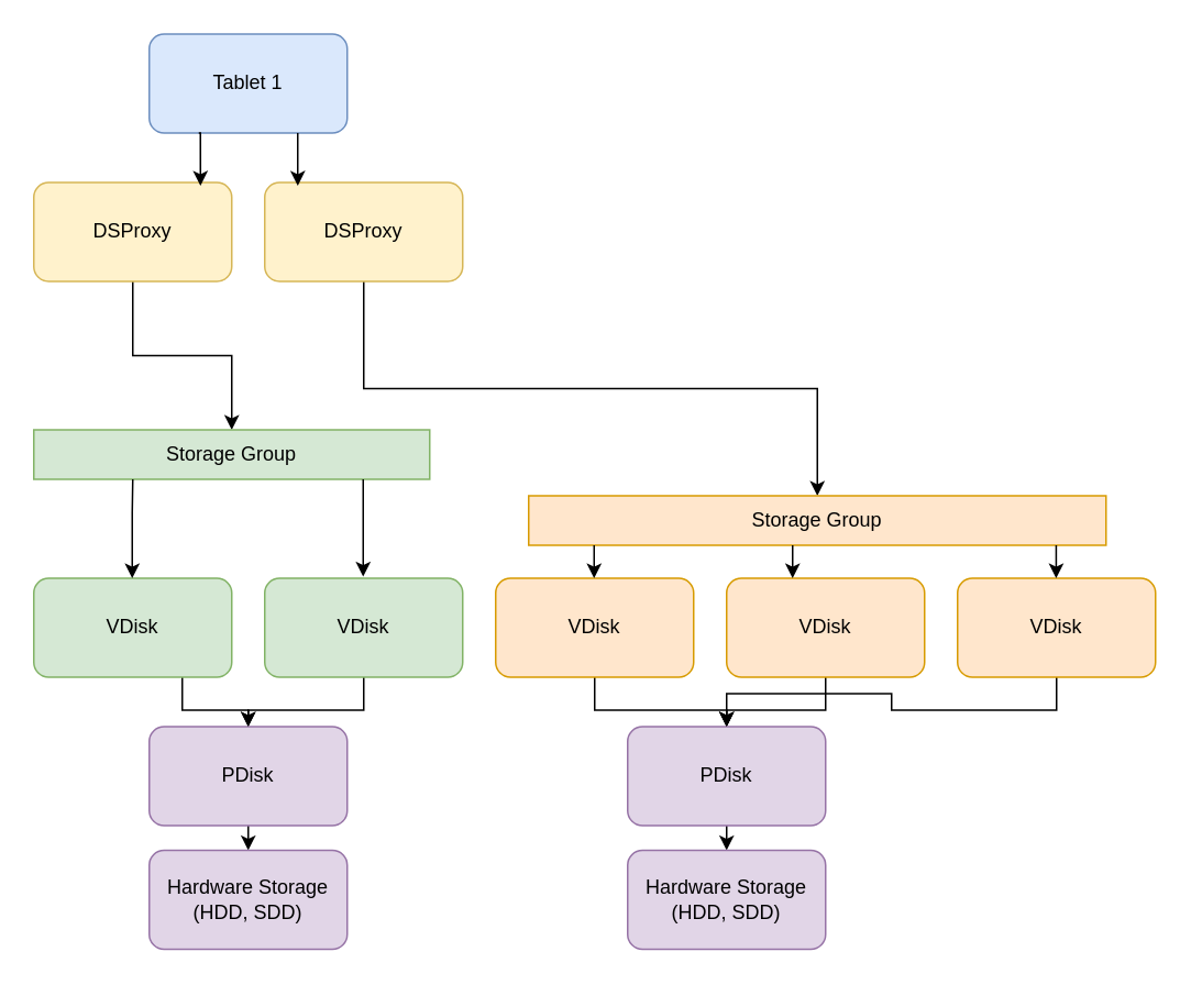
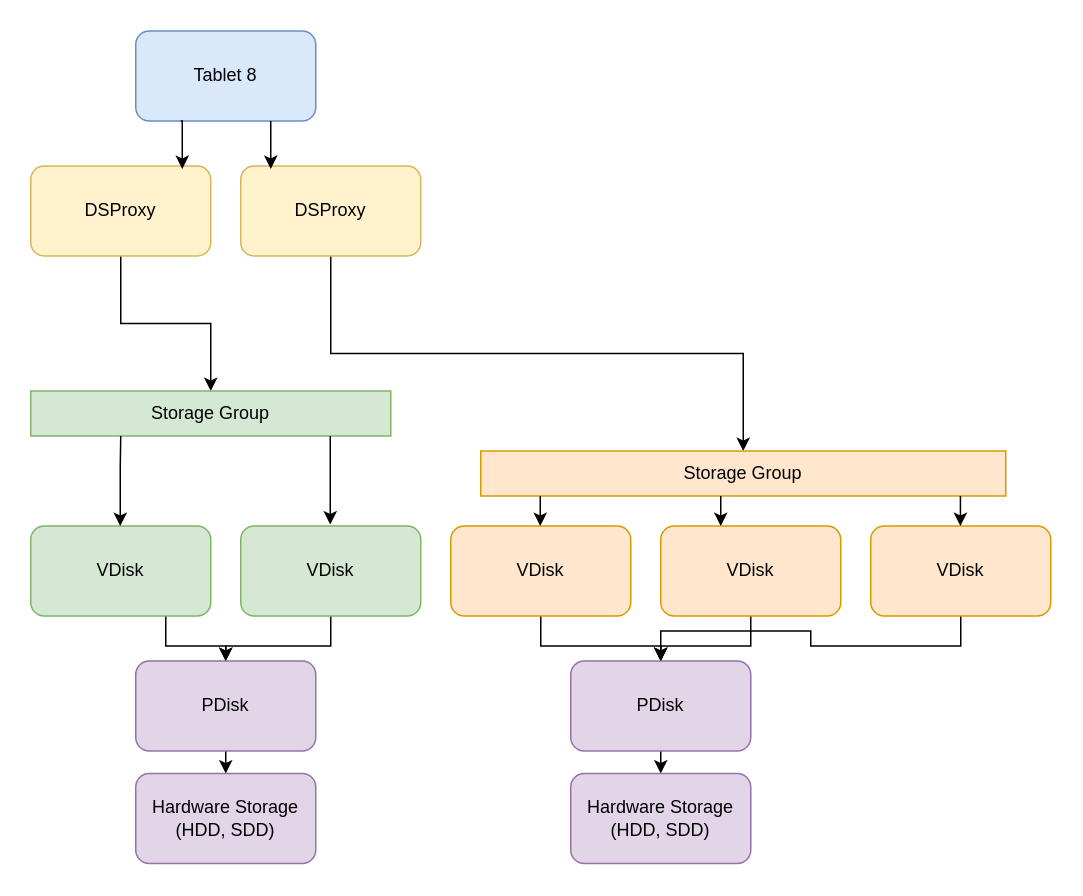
  <mxCell id="0" />
  <mxCell id="1" parent="0" />
- <mxCell id="2" value="Tablet 1" style="rounded=1;whiteSpace=wrap;html=1;fillColor=#dae8fc;strokeColor=#6c8ebf;" parent="1" vertex="1"><mxGeometry x="90" y="20" width="120" height="60" as="geometry" /></mxCell>
+ <mxCell id="2" value="Tablet 8" style="rounded=1;whiteSpace=wrap;html=1;fillColor=#dae8fc;strokeColor=#6c8ebf;" parent="1" vertex="1"><mxGeometry x="90" y="20" width="120" height="60" as="geometry" /></mxCell>
  <mxCell id="3" style="edgeStyle=orthogonalEdgeStyle;rounded=0;orthogonalLoop=1;jettySize=auto;html=1;exitX=0.5;exitY=1;exitDx=0;exitDy=0;" parent="1" source="4" target="23" edge="1"><mxGeometry relative="1" as="geometry" /></mxCell>
  <mxCell id="4" value="DSProxy" style="rounded=1;whiteSpace=wrap;html=1;fillColor=#fff2cc;strokeColor=#d6b656;" parent="1" vertex="1"><mxGeometry x="20" y="110" width="120" height="60" as="geometry" /></mxCell>
  <mxCell id="5" style="edgeStyle=orthogonalEdgeStyle;rounded=0;orthogonalLoop=1;jettySize=auto;html=1;exitX=0.5;exitY=1;exitDx=0;exitDy=0;" parent="1" source="6" target="24" edge="1"><mxGeometry relative="1" as="geometry" /></mxCell>
  <mxCell id="6" value="DSProxy" style="rounded=1;whiteSpace=wrap;html=1;fillColor=#fff2cc;strokeColor=#d6b656;" parent="1" vertex="1"><mxGeometry x="160" y="110" width="120" height="60" as="geometry" /></mxCell>
  <mxCell id="7" style="edgeStyle=orthogonalEdgeStyle;rounded=0;orthogonalLoop=1;jettySize=auto;html=1;exitX=0.25;exitY=1;exitDx=0;exitDy=0;entryX=0.842;entryY=0.033;entryDx=0;entryDy=0;entryPerimeter=0;" parent="1" source="2" target="4" edge="1"><mxGeometry relative="1" as="geometry" /></mxCell>
  <mxCell id="8" style="edgeStyle=orthogonalEdgeStyle;rounded=0;orthogonalLoop=1;jettySize=auto;html=1;exitX=0.75;exitY=1;exitDx=0;exitDy=0;entryX=0.167;entryY=0.033;entryDx=0;entryDy=0;entryPerimeter=0;" parent="1" source="2" target="6" edge="1"><mxGeometry relative="1" as="geometry" /></mxCell>
  <mxCell id="9" style="edgeStyle=orthogonalEdgeStyle;rounded=0;orthogonalLoop=1;jettySize=auto;html=1;exitX=0.75;exitY=1;exitDx=0;exitDy=0;entryX=0.5;entryY=0;entryDx=0;entryDy=0;" parent="1" source="10" target="12" edge="1"><mxGeometry relative="1" as="geometry" /></mxCell>
  <mxCell id="10" value="VDisk" style="rounded=1;whiteSpace=wrap;html=1;fillColor=#d5e8d4;strokeColor=#82b366;" parent="1" vertex="1"><mxGeometry x="20" y="350" width="120" height="60" as="geometry" /></mxCell>
  <mxCell id="11" style="edgeStyle=orthogonalEdgeStyle;rounded=0;orthogonalLoop=1;jettySize=auto;html=1;exitX=0.5;exitY=1;exitDx=0;exitDy=0;entryX=0.5;entryY=0;entryDx=0;entryDy=0;" parent="1" source="12" target="13" edge="1"><mxGeometry relative="1" as="geometry" /></mxCell>
  <mxCell id="12" value="PDisk" style="rounded=1;whiteSpace=wrap;html=1;fillColor=#e1d5e7;strokeColor=#9673a6;" parent="1" vertex="1"><mxGeometry x="90" y="440" width="120" height="60" as="geometry" /></mxCell>
  <mxCell id="13" value="Hardware Storage (HDD, SDD)" style="rounded=1;whiteSpace=wrap;html=1;fillColor=#e1d5e7;strokeColor=#9673a6;" parent="1" vertex="1"><mxGeometry x="90" y="515" width="120" height="60" as="geometry" /></mxCell>
  <mxCell id="14" style="edgeStyle=orthogonalEdgeStyle;rounded=0;orthogonalLoop=1;jettySize=auto;html=1;exitX=0.5;exitY=1;exitDx=0;exitDy=0;entryX=0.5;entryY=0;entryDx=0;entryDy=0;" parent="1" source="15" target="12" edge="1"><mxGeometry relative="1" as="geometry" /></mxCell>
  <mxCell id="15" value="VDisk" style="rounded=1;whiteSpace=wrap;html=1;fillColor=#d5e8d4;strokeColor=#82b366;" parent="1" vertex="1"><mxGeometry x="160" y="350" width="120" height="60" as="geometry" /></mxCell>
  <mxCell id="16" style="edgeStyle=orthogonalEdgeStyle;rounded=0;orthogonalLoop=1;jettySize=auto;html=1;exitX=0.5;exitY=1;exitDx=0;exitDy=0;" parent="1" source="17" target="21" edge="1"><mxGeometry relative="1" as="geometry" /></mxCell>
  <mxCell id="17" value="VDisk" style="rounded=1;whiteSpace=wrap;html=1;fillColor=#ffe6cc;strokeColor=#d79b00;" parent="1" vertex="1"><mxGeometry x="300" y="350" width="120" height="60" as="geometry" /></mxCell>
  <mxCell id="18" style="edgeStyle=orthogonalEdgeStyle;rounded=0;orthogonalLoop=1;jettySize=auto;html=1;exitX=0.5;exitY=1;exitDx=0;exitDy=0;entryX=0.5;entryY=0;entryDx=0;entryDy=0;" parent="1" source="19" target="21" edge="1"><mxGeometry relative="1" as="geometry" /></mxCell>
  <mxCell id="19" value="VDisk" style="rounded=1;whiteSpace=wrap;html=1;fillColor=#ffe6cc;strokeColor=#d79b00;" parent="1" vertex="1"><mxGeometry x="440" y="350" width="120" height="60" as="geometry" /></mxCell>
  <mxCell id="20" style="edgeStyle=orthogonalEdgeStyle;rounded=0;orthogonalLoop=1;jettySize=auto;html=1;exitX=0.5;exitY=1;exitDx=0;exitDy=0;entryX=0.5;entryY=0;entryDx=0;entryDy=0;" parent="1" source="21" target="22" edge="1"><mxGeometry relative="1" as="geometry" /></mxCell>
  <mxCell id="21" value="PDisk" style="rounded=1;whiteSpace=wrap;html=1;fillColor=#e1d5e7;strokeColor=#9673a6;" parent="1" vertex="1"><mxGeometry x="380" y="440" width="120" height="60" as="geometry" /></mxCell>
  <mxCell id="22" value="Hardware Storage (HDD, SDD)" style="rounded=1;whiteSpace=wrap;html=1;fillColor=#e1d5e7;strokeColor=#9673a6;" parent="1" vertex="1"><mxGeometry x="380" y="515" width="120" height="60" as="geometry" /></mxCell>
  <mxCell id="23" value="Storage Group" style="rounded=0;whiteSpace=wrap;html=1;fillColor=#d5e8d4;strokeColor=#82b366;" parent="1" vertex="1"><mxGeometry x="20" y="260" width="240" height="30" as="geometry" /></mxCell>
  <mxCell id="24" value="Storage Group" style="rounded=0;whiteSpace=wrap;html=1;fillColor=#ffe6cc;strokeColor=#d79b00;" parent="1" vertex="1"><mxGeometry x="320" y="300" width="350" height="30" as="geometry" /></mxCell>
  <mxCell id="25" style="edgeStyle=orthogonalEdgeStyle;rounded=0;orthogonalLoop=1;jettySize=auto;html=1;exitX=0.5;exitY=1;exitDx=0;exitDy=0;" parent="1" source="26" target="21" edge="1"><mxGeometry relative="1" as="geometry" /></mxCell>
  <mxCell id="26" value="VDisk" style="rounded=1;whiteSpace=wrap;html=1;fillColor=#ffe6cc;strokeColor=#d79b00;" parent="1" vertex="1"><mxGeometry x="580" y="350" width="120" height="60" as="geometry" /></mxCell>
  <mxCell id="27" value="" style="endArrow=classic;html=1;rounded=0;exitX=0.25;exitY=1;exitDx=0;exitDy=0;" parent="1" source="23" edge="1"><mxGeometry width="50" height="50" relative="1" as="geometry"><mxPoint x="79.67" y="300" as="sourcePoint" /><mxPoint x="79.67" y="350" as="targetPoint" /><Array as="points"><mxPoint x="79.67" y="310" /></Array></mxGeometry></mxCell>
  <mxCell id="28" value="" style="endArrow=classic;html=1;rounded=0;exitX=0.183;exitY=1.022;exitDx=0;exitDy=0;exitPerimeter=0;" parent="1" edge="1"><mxGeometry width="50" height="50" relative="1" as="geometry"><mxPoint x="219.67" y="290" as="sourcePoint" /><mxPoint x="219.67" y="349" as="targetPoint" /></mxGeometry></mxCell>
  <mxCell id="29" value="" style="endArrow=classic;html=1;rounded=0;exitX=0.183;exitY=1.022;exitDx=0;exitDy=0;exitPerimeter=0;" parent="1" edge="1"><mxGeometry width="50" height="50" relative="1" as="geometry"><mxPoint x="359.67" y="330" as="sourcePoint" /><mxPoint x="359.67" y="350" as="targetPoint" /></mxGeometry></mxCell>
  <mxCell id="30" value="" style="endArrow=classic;html=1;rounded=0;exitX=0.183;exitY=1.022;exitDx=0;exitDy=0;exitPerimeter=0;" parent="1" edge="1"><mxGeometry width="50" height="50" relative="1" as="geometry"><mxPoint x="480" y="330" as="sourcePoint" /><mxPoint x="480" y="350" as="targetPoint" /></mxGeometry></mxCell>
  <mxCell id="31" value="" style="endArrow=classic;html=1;rounded=0;exitX=0.183;exitY=1.022;exitDx=0;exitDy=0;exitPerimeter=0;" parent="1" edge="1"><mxGeometry width="50" height="50" relative="1" as="geometry"><mxPoint x="639.78" y="330" as="sourcePoint" /><mxPoint x="639.78" y="350" as="targetPoint" /></mxGeometry></mxCell>
